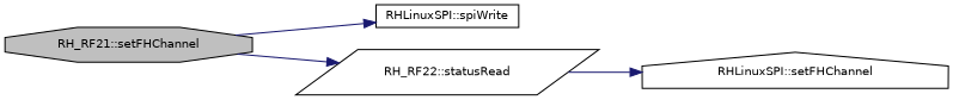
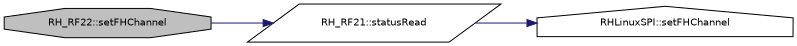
  digraph {
    rankdir=LR
    node [color=black fillcolor=white fontname=Helvetica fontsize=10 style=filled]
    edge [color=midnightblue fontname=Helvetica fontsize=10 labelfontname=Helvetica labelfontsize=10 style=solid]
-   n1 [fillcolor=grey75 fontcolor=black height=0.2 label="RH_RF21::setFHChannel" shape=octagon width=0.4]
-   n2 [height=0.2 label="RHLinuxSPI::spiWrite" shape=box width=0.4]
-   n3 [height=0.2 label="RH_RF22::statusRead" shape=parallelogram width=0.4]
+   n1 [fillcolor=grey75 fontcolor=black height=0.2 label="RH_RF22::setFHChannel" shape=octagon width=0.4]
+   n3 [height=0.2 label="RH_RF21::statusRead" shape=parallelogram width=0.4]
    n4 [height=0.2 label="RHLinuxSPI::setFHChannel" shape=house width=0.4]
-   n1 -> n2
    n1 -> n3
    n3 -> n4
  }
